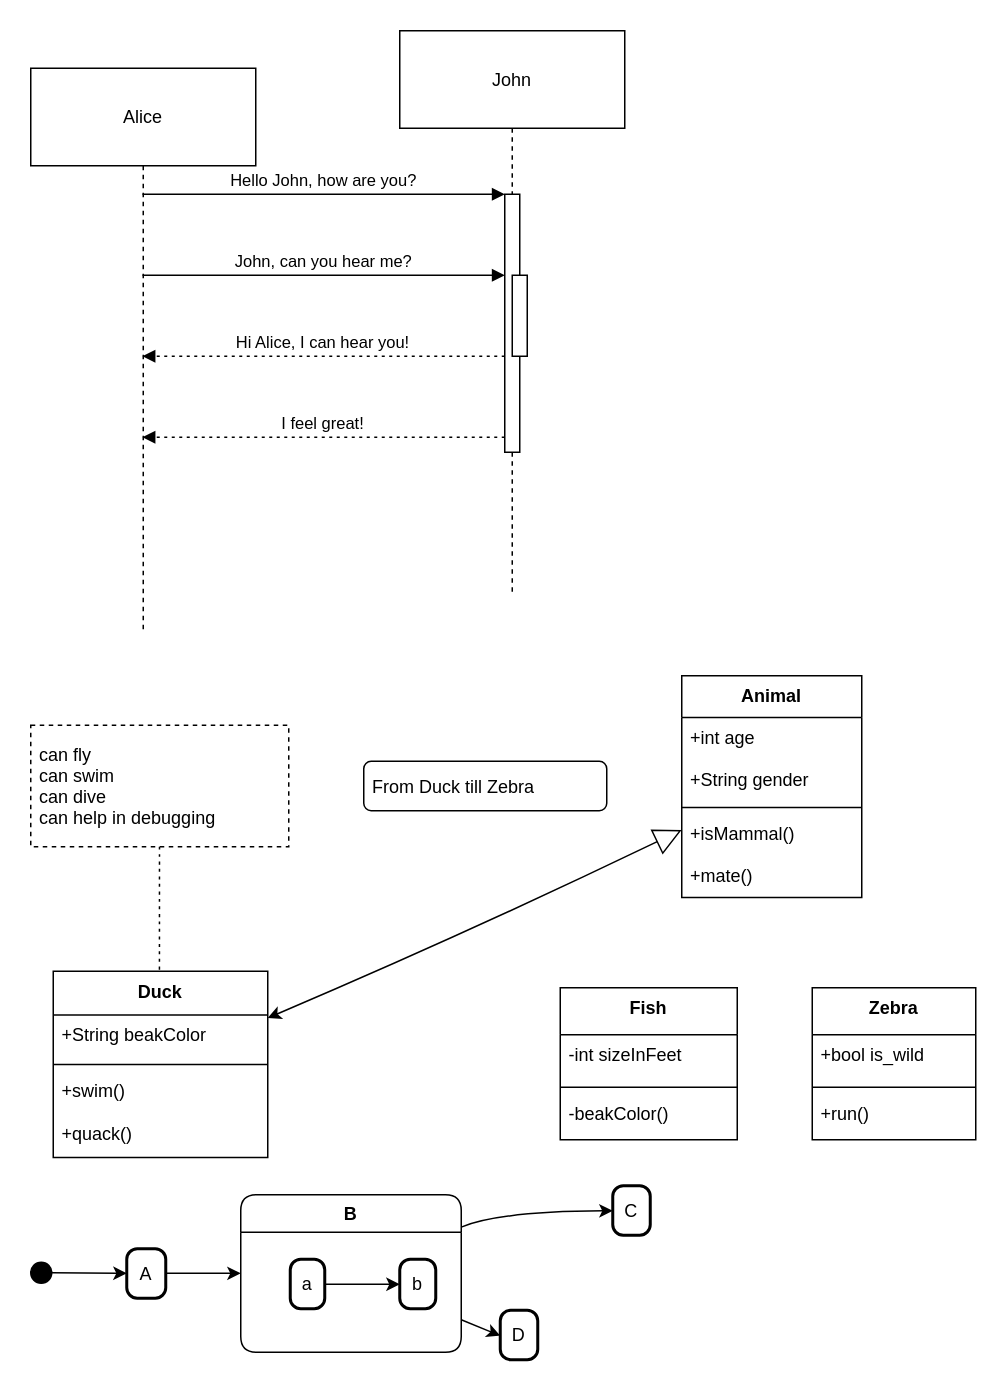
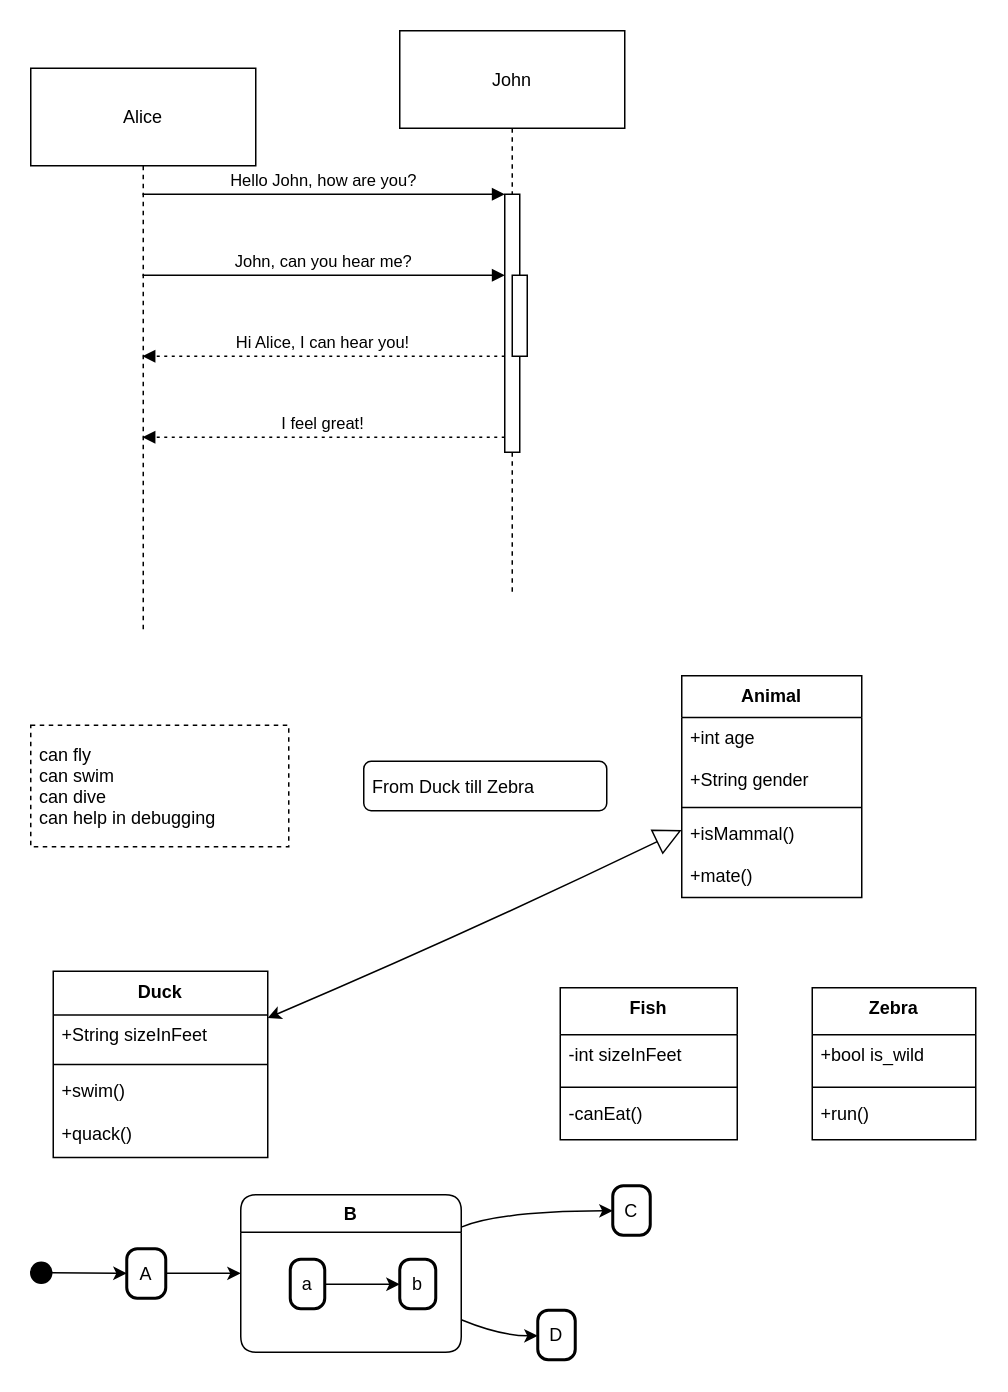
  <mxCell id="0" />
  <mxCell id="1" parent="0" />
  <mxCell id="2" value="Alice" style="shape=umlLifeline;perimeter=lifelinePerimeter;whiteSpace=wrap;container=1;dropTarget=0;collapsible=0;recursiveResize=0;outlineConnect=0;portConstraint=eastwest;newEdgeStyle={&quot;edgeStyle&quot;:&quot;elbowEdgeStyle&quot;,&quot;elbow&quot;:&quot;vertical&quot;,&quot;curved&quot;:0,&quot;rounded&quot;:0};size=65;" vertex="1" parent="1"><mxGeometry x="20" y="45" width="150" height="376" as="geometry" /></mxCell>
  <mxCell id="3" value="John" style="shape=umlLifeline;perimeter=lifelinePerimeter;whiteSpace=wrap;container=1;dropTarget=0;collapsible=0;recursiveResize=0;outlineConnect=0;portConstraint=eastwest;newEdgeStyle={&quot;edgeStyle&quot;:&quot;elbowEdgeStyle&quot;,&quot;elbow&quot;:&quot;vertical&quot;,&quot;curved&quot;:0,&quot;rounded&quot;:0};size=65;" vertex="1" parent="1"><mxGeometry x="266" y="20" width="150" height="376" as="geometry" /></mxCell>
  <mxCell id="4" value="" style="points=[];perimeter=orthogonalPerimeter;outlineConnect=0;targetShapes=umlLifeline;portConstraint=eastwest;newEdgeStyle={&quot;edgeStyle&quot;:&quot;elbowEdgeStyle&quot;,&quot;elbow&quot;:&quot;vertical&quot;,&quot;curved&quot;:0,&quot;rounded&quot;:0}" vertex="1" parent="3"><mxGeometry x="70" y="109" width="10" height="172" as="geometry" /></mxCell>
  <mxCell id="5" value="" style="points=[];perimeter=orthogonalPerimeter;outlineConnect=0;targetShapes=umlLifeline;portConstraint=eastwest;newEdgeStyle={&quot;edgeStyle&quot;:&quot;elbowEdgeStyle&quot;,&quot;elbow&quot;:&quot;vertical&quot;,&quot;curved&quot;:0,&quot;rounded&quot;:0}" vertex="1" parent="3"><mxGeometry x="75" y="163" width="10" height="54" as="geometry" /></mxCell>
  <mxCell id="6" value="Hello John, how are you?" style="verticalAlign=bottom;endArrow=block;edgeStyle=elbowEdgeStyle;elbow=vertical;curved=0;rounded=0;" edge="1" parent="1" source="2" target="4"><mxGeometry relative="1" as="geometry"><Array as="points"><mxPoint x="228" y="129" /></Array></mxGeometry></mxCell>
  <mxCell id="7" value="John, can you hear me?" style="verticalAlign=bottom;endArrow=block;edgeStyle=elbowEdgeStyle;elbow=vertical;curved=0;rounded=0;" edge="1" parent="1" source="2" target="4"><mxGeometry relative="1" as="geometry"><Array as="points"><mxPoint x="226" y="183" /></Array></mxGeometry></mxCell>
  <mxCell id="8" value="Hi Alice, I can hear you!" style="verticalAlign=bottom;endArrow=block;edgeStyle=elbowEdgeStyle;elbow=vertical;curved=0;rounded=0;dashed=1;dashPattern=2 3;" edge="1" parent="1" source="4" target="2"><mxGeometry relative="1" as="geometry"><Array as="points"><mxPoint x="226" y="237" /></Array></mxGeometry></mxCell>
  <mxCell id="9" value="I feel great!" style="verticalAlign=bottom;endArrow=block;edgeStyle=elbowEdgeStyle;elbow=vertical;curved=0;rounded=0;dashed=1;dashPattern=2 3;" edge="1" parent="1" source="4" target="2"><mxGeometry relative="1" as="geometry"><Array as="points"><mxPoint x="226" y="291" /></Array></mxGeometry></mxCell>
  <mxCell id="10" value="Animal" style="swimlane;fontStyle=1;align=center;verticalAlign=top;childLayout=stackLayout;horizontal=1;startSize=27.8;horizontalStack=0;resizeParent=1;resizeParentMax=0;resizeLast=0;collapsible=0;marginBottom=0;" vertex="1" parent="1"><mxGeometry x="454" y="450" width="120" height="147.8" as="geometry" /></mxCell>
  <mxCell id="11" value="+int age" style="text;strokeColor=none;fillColor=none;align=left;verticalAlign=top;spacingLeft=4;spacingRight=4;overflow=hidden;rotatable=0;points=[[0,0.5],[1,0.5]];portConstraint=eastwest;" vertex="1" parent="10"><mxGeometry y="27.8" width="120" height="28" as="geometry" /></mxCell>
  <mxCell id="12" value="+String gender" style="text;strokeColor=none;fillColor=none;align=left;verticalAlign=top;spacingLeft=4;spacingRight=4;overflow=hidden;rotatable=0;points=[[0,0.5],[1,0.5]];portConstraint=eastwest;" vertex="1" parent="10"><mxGeometry y="55.8" width="120" height="28" as="geometry" /></mxCell>
  <mxCell id="13" style="line;strokeWidth=1;fillColor=none;align=left;verticalAlign=middle;spacingTop=-1;spacingLeft=3;spacingRight=3;rotatable=0;labelPosition=right;points=[];portConstraint=eastwest;strokeColor=inherit;" vertex="1" parent="10"><mxGeometry y="83.8" width="120" height="8" as="geometry" /></mxCell>
  <mxCell id="14" value="+isMammal()" style="text;strokeColor=none;fillColor=none;align=left;verticalAlign=top;spacingLeft=4;spacingRight=4;overflow=hidden;rotatable=0;points=[[0,0.5],[1,0.5]];portConstraint=eastwest;" vertex="1" parent="10"><mxGeometry y="91.8" width="120" height="28" as="geometry" /></mxCell>
  <mxCell id="15" value="+mate()" style="text;strokeColor=none;fillColor=none;align=left;verticalAlign=top;spacingLeft=4;spacingRight=4;overflow=hidden;rotatable=0;points=[[0,0.5],[1,0.5]];portConstraint=eastwest;" vertex="1" parent="10"><mxGeometry y="119.8" width="120" height="28" as="geometry" /></mxCell>
  <mxCell id="16" value="Duck" style="swimlane;fontStyle=1;align=center;verticalAlign=top;childLayout=stackLayout;horizontal=1;startSize=29.15;horizontalStack=0;resizeParent=1;resizeParentMax=0;resizeLast=0;collapsible=0;marginBottom=0;" vertex="1" parent="1"><mxGeometry x="35" y="647" width="143" height="124.15" as="geometry" /></mxCell>
- <mxCell id="17" value="+String beakColor" style="text;strokeColor=none;fillColor=none;align=left;verticalAlign=top;spacingLeft=4;spacingRight=4;overflow=hidden;rotatable=0;points=[[0,0.5],[1,0.5]];portConstraint=eastwest;" vertex="1" parent="16"><mxGeometry y="29.15" width="143" height="29" as="geometry" /></mxCell>
+ <mxCell id="17" value="+String sizeInFeet" style="text;strokeColor=none;fillColor=none;align=left;verticalAlign=top;spacingLeft=4;spacingRight=4;overflow=hidden;rotatable=0;points=[[0,0.5],[1,0.5]];portConstraint=eastwest;" vertex="1" parent="16"><mxGeometry y="29.15" width="143" height="29" as="geometry" /></mxCell>
  <mxCell id="18" style="line;strokeWidth=1;fillColor=none;align=left;verticalAlign=middle;spacingTop=-1;spacingLeft=3;spacingRight=3;rotatable=0;labelPosition=right;points=[];portConstraint=eastwest;strokeColor=inherit;" vertex="1" parent="16"><mxGeometry y="58.15" width="143" height="8" as="geometry" /></mxCell>
  <mxCell id="19" value="+swim()" style="text;strokeColor=none;fillColor=none;align=left;verticalAlign=top;spacingLeft=4;spacingRight=4;overflow=hidden;rotatable=0;points=[[0,0.5],[1,0.5]];portConstraint=eastwest;" vertex="1" parent="16"><mxGeometry y="66.15" width="143" height="29" as="geometry" /></mxCell>
  <mxCell id="20" value="+quack()" style="text;strokeColor=none;fillColor=none;align=left;verticalAlign=top;spacingLeft=4;spacingRight=4;overflow=hidden;rotatable=0;points=[[0,0.5],[1,0.5]];portConstraint=eastwest;" vertex="1" parent="16"><mxGeometry y="95.15" width="143" height="29" as="geometry" /></mxCell>
  <mxCell id="21" value="Fish" style="swimlane;fontStyle=1;align=center;verticalAlign=top;childLayout=stackLayout;horizontal=1;startSize=31.4;horizontalStack=0;resizeParent=1;resizeParentMax=0;resizeLast=0;collapsible=0;marginBottom=0;" vertex="1" parent="1"><mxGeometry x="373" y="658" width="118" height="101.4" as="geometry" /></mxCell>
  <mxCell id="22" value="-int sizeInFeet" style="text;strokeColor=none;fillColor=none;align=left;verticalAlign=top;spacingLeft=4;spacingRight=4;overflow=hidden;rotatable=0;points=[[0,0.5],[1,0.5]];portConstraint=eastwest;" vertex="1" parent="21"><mxGeometry y="31.4" width="118" height="31" as="geometry" /></mxCell>
  <mxCell id="23" style="line;strokeWidth=1;fillColor=none;align=left;verticalAlign=middle;spacingTop=-1;spacingLeft=3;spacingRight=3;rotatable=0;labelPosition=right;points=[];portConstraint=eastwest;strokeColor=inherit;" vertex="1" parent="21"><mxGeometry y="62.4" width="118" height="8" as="geometry" /></mxCell>
- <mxCell id="24" value="-beakColor()" style="text;strokeColor=none;fillColor=none;align=left;verticalAlign=top;spacingLeft=4;spacingRight=4;overflow=hidden;rotatable=0;points=[[0,0.5],[1,0.5]];portConstraint=eastwest;" vertex="1" parent="21"><mxGeometry y="70.4" width="118" height="31" as="geometry" /></mxCell>
+ <mxCell id="24" value="-canEat()" style="text;strokeColor=none;fillColor=none;align=left;verticalAlign=top;spacingLeft=4;spacingRight=4;overflow=hidden;rotatable=0;points=[[0,0.5],[1,0.5]];portConstraint=eastwest;" vertex="1" parent="21"><mxGeometry y="70.4" width="118" height="31" as="geometry" /></mxCell>
  <mxCell id="25" value="Zebra" style="swimlane;fontStyle=1;align=center;verticalAlign=top;childLayout=stackLayout;horizontal=1;startSize=31.4;horizontalStack=0;resizeParent=1;resizeParentMax=0;resizeLast=0;collapsible=0;marginBottom=0;" vertex="1" parent="1"><mxGeometry x="541" y="658" width="109" height="101.4" as="geometry" /></mxCell>
  <mxCell id="26" value="+bool is_wild" style="text;strokeColor=none;fillColor=none;align=left;verticalAlign=top;spacingLeft=4;spacingRight=4;overflow=hidden;rotatable=0;points=[[0,0.5],[1,0.5]];portConstraint=eastwest;" vertex="1" parent="25"><mxGeometry y="31.4" width="109" height="31" as="geometry" /></mxCell>
  <mxCell id="27" style="line;strokeWidth=1;fillColor=none;align=left;verticalAlign=middle;spacingTop=-1;spacingLeft=3;spacingRight=3;rotatable=0;labelPosition=right;points=[];portConstraint=eastwest;strokeColor=inherit;" vertex="1" parent="25"><mxGeometry y="62.4" width="109" height="8" as="geometry" /></mxCell>
  <mxCell id="28" value="+run()" style="text;strokeColor=none;fillColor=none;align=left;verticalAlign=top;spacingLeft=4;spacingRight=4;overflow=hidden;rotatable=0;points=[[0,0.5],[1,0.5]];portConstraint=eastwest;" vertex="1" parent="25"><mxGeometry y="70.4" width="109" height="31" as="geometry" /></mxCell>
  <mxCell id="29" value="From Duck till Zebra" style="align=left;spacingLeft=4;rounded=1;" vertex="1" parent="1"><mxGeometry x="242" y="507" width="162" height="33" as="geometry" /></mxCell>
  <mxCell id="30" value="can fly&#10;can swim&#10;can dive&#10;can help in debugging" style="align=left;spacingLeft=4;dashed=1;" vertex="1" parent="1"><mxGeometry x="20" y="483" width="172" height="81" as="geometry" /></mxCell>
  <mxCell id="31" value="" style="curved=1;startArrow=block;startSize=16;startFill=0;endArrow=classic;exitX=-0.004;exitY=0.697;entryX=0.994;entryY=0.254;rounded=0;" edge="1" parent="1" source="10" target="16"><mxGeometry relative="1" as="geometry"><Array as="points"><mxPoint x="310" y="622" /></Array></mxGeometry></mxCell>
- <mxCell id="32" value="" style="curved=1;dashed=1;dashPattern=2 3;startArrow=none;endArrow=none;exitX=0.499;exitY=1.002;entryX=0.495;entryY=0;rounded=0;" edge="1" parent="1" source="30" target="16"><mxGeometry relative="1" as="geometry"><Array as="points" /></mxGeometry></mxCell>
  <mxCell id="33" value="" style="ellipse;fillColor=strokeColor;" vertex="1" parent="1"><mxGeometry x="20" y="841" width="14" height="14" as="geometry" /></mxCell>
  <mxCell id="34" value="A" style="rounded=1;absoluteArcSize=1;arcSize=14;whiteSpace=wrap;strokeWidth=2;" vertex="1" parent="1"><mxGeometry x="84" y="832" width="26" height="33" as="geometry" /></mxCell>
  <mxCell id="35" value="B" style="swimlane;fontStyle=1;align=center;verticalAlign=middle;startSize=25;container=0;collapsible=0;rounded=1;arcSize=14;dropTarget=0;" vertex="1" parent="1"><mxGeometry x="160" y="796" width="147" height="105" as="geometry" /></mxCell>
  <mxCell id="36" value="a" style="rounded=1;absoluteArcSize=1;arcSize=14;whiteSpace=wrap;strokeWidth=2;" vertex="1" parent="35"><mxGeometry x="33" y="43" width="23" height="33" as="geometry" /></mxCell>
  <mxCell id="37" value="b" style="rounded=1;absoluteArcSize=1;arcSize=14;whiteSpace=wrap;strokeWidth=2;" vertex="1" parent="35"><mxGeometry x="106" y="43" width="24" height="33" as="geometry" /></mxCell>
  <mxCell id="38" value="" style="curved=1;startArrow=none;;exitX=1.018;exitY=0.506;entryX=0.017;entryY=0.506;rounded=0;" edge="1" parent="35" source="36" target="37"><mxGeometry relative="1" as="geometry"><Array as="points" /></mxGeometry></mxCell>
  <mxCell id="39" value="C" style="rounded=1;absoluteArcSize=1;arcSize=14;whiteSpace=wrap;strokeWidth=2;" vertex="1" parent="1"><mxGeometry x="408" y="790" width="25" height="33" as="geometry" /></mxCell>
- <mxCell id="40" value="D" style="rounded=1;absoluteArcSize=1;arcSize=14;whiteSpace=wrap;strokeWidth=2;" vertex="1" parent="1"><mxGeometry x="333" y="873" width="25" height="33" as="geometry" /></mxCell>
+ <mxCell id="40" value="D" style="rounded=1;absoluteArcSize=1;arcSize=14;whiteSpace=wrap;strokeWidth=2;" vertex="1" parent="1"><mxGeometry x="358" y="873" width="25" height="33" as="geometry" /></mxCell>
  <mxCell id="41" value="" style="curved=1;startArrow=none;;exitX=1;exitY=0.529;entryX=0;entryY=0.497;rounded=0;" edge="1" parent="1" source="33" target="34"><mxGeometry relative="1" as="geometry"><Array as="points" /></mxGeometry></mxCell>
  <mxCell id="42" value="" style="curved=1;startArrow=none;;exitX=1.008;exitY=0.497;entryX=0.001;entryY=0.499;rounded=0;" edge="1" parent="1" source="34" target="35"><mxGeometry relative="1" as="geometry"><Array as="points" /></mxGeometry></mxCell>
  <mxCell id="43" value="" style="curved=1;startArrow=none;;exitX=1.004;exitY=0.203;entryX=-0.014;entryY=0.506;rounded=0;" edge="1" parent="1" source="35" target="39"><mxGeometry relative="1" as="geometry"><Array as="points"><mxPoint x="333" y="807" /></Array></mxGeometry></mxCell>
  <mxCell id="44" value="" style="curved=1;startArrow=none;;exitX=1.004;exitY=0.796;entryX=-0.019;entryY=0.518;rounded=0;" edge="1" parent="1" source="35" target="40"><mxGeometry relative="1" as="geometry"><Array as="points"><mxPoint x="333" y="890" /></Array></mxGeometry></mxCell>
